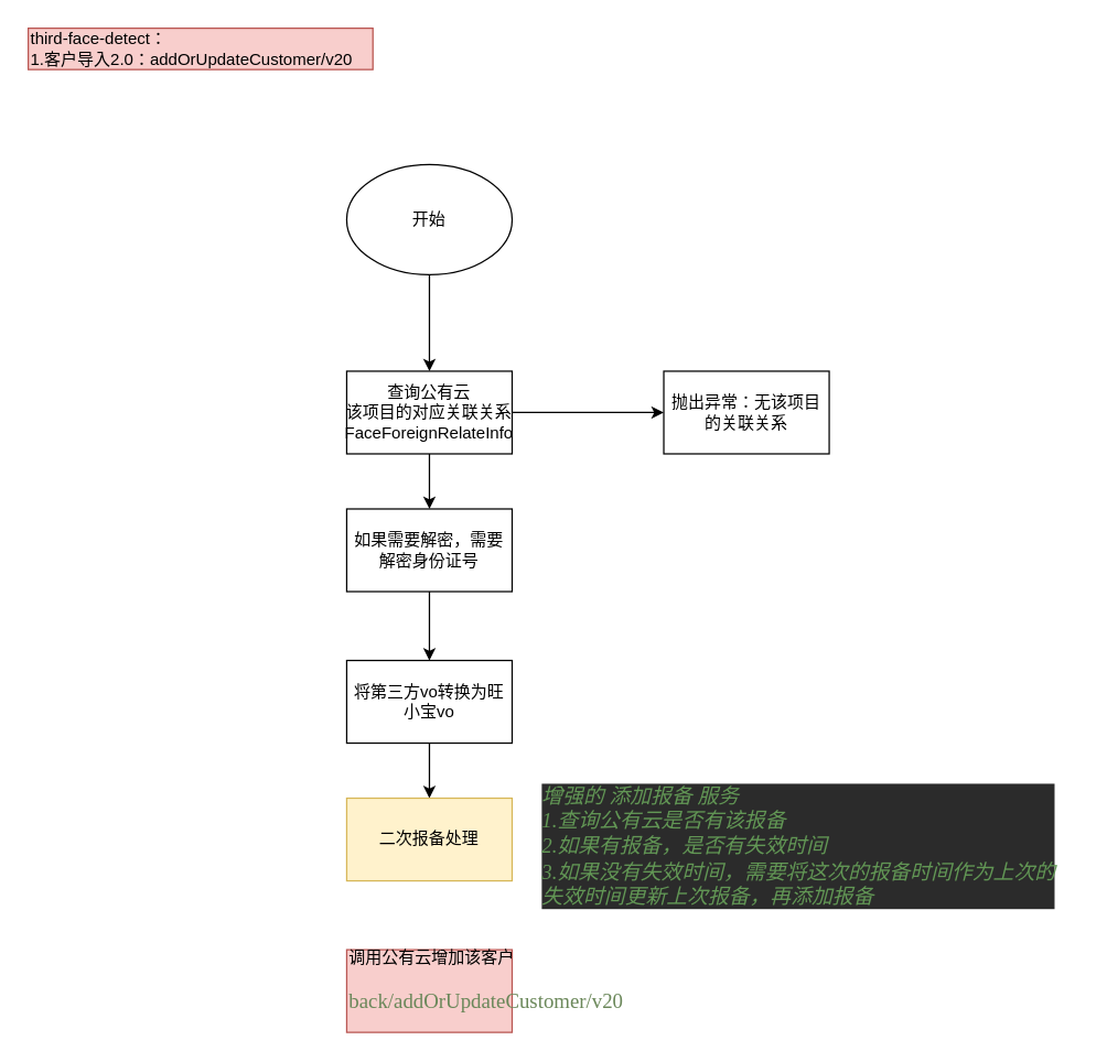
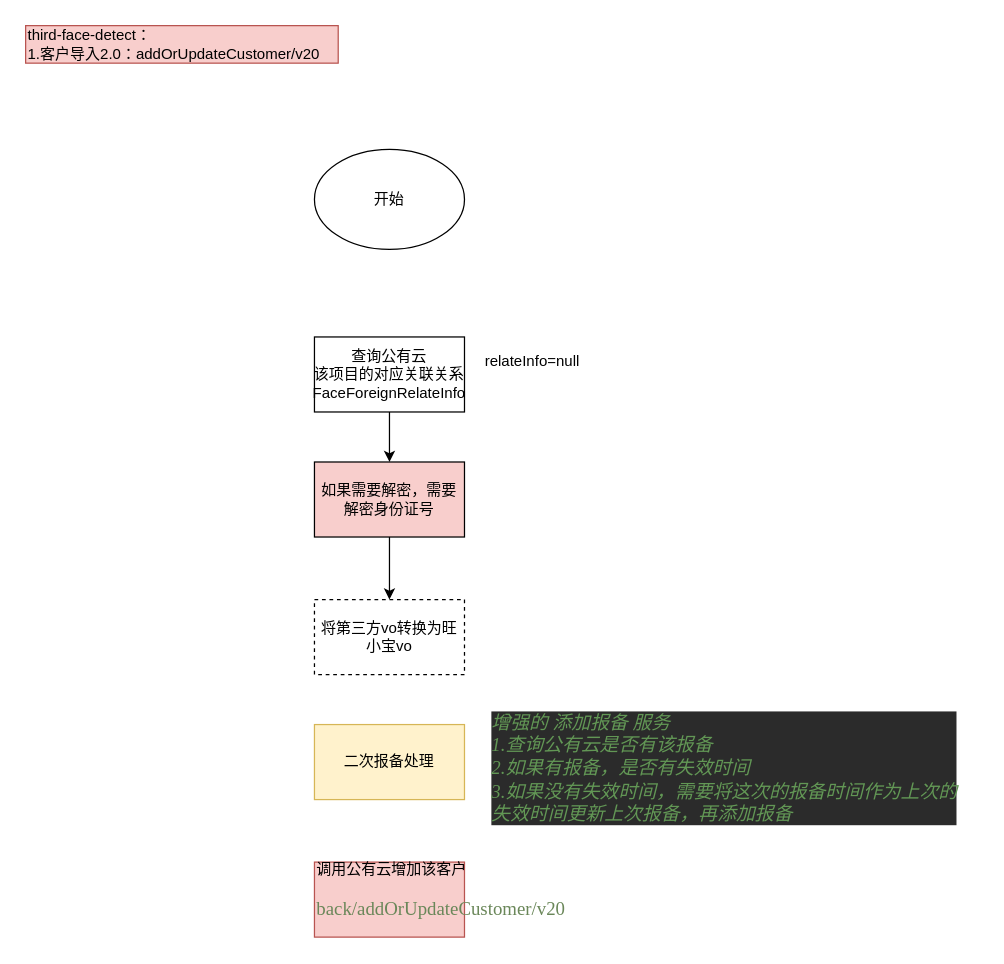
  <mxCell id="0" />
  <mxCell id="1" parent="0" />
- <mxCell id="2" style="edgeStyle=orthogonalEdgeStyle;rounded=0;orthogonalLoop=1;jettySize=auto;html=1;exitX=1;exitY=0.5;exitDx=0;exitDy=0;entryX=0;entryY=0.5;entryDx=0;entryDy=0;" parent="1" source="4" target="7" edge="1"><mxGeometry relative="1" as="geometry" /></mxCell>
  <mxCell id="3" style="edgeStyle=orthogonalEdgeStyle;rounded=0;orthogonalLoop=1;jettySize=auto;html=1;entryX=0.5;entryY=0;entryDx=0;entryDy=0;" parent="1" source="4" target="10" edge="1"><mxGeometry relative="1" as="geometry" /></mxCell>
  <mxCell id="4" value="查询公有云&lt;br&gt;该项目的对应关联关系FaceForeignRelateInfo" style="rounded=0;whiteSpace=wrap;html=1;" parent="1" vertex="1"><mxGeometry x="251" y="269" width="120" height="60" as="geometry" /></mxCell>
- <mxCell id="5" style="edgeStyle=orthogonalEdgeStyle;rounded=0;orthogonalLoop=1;jettySize=auto;html=1;entryX=0.5;entryY=0;entryDx=0;entryDy=0;" parent="1" source="6" target="4" edge="1"><mxGeometry relative="1" as="geometry"><mxPoint x="311" y="149" as="targetPoint" /></mxGeometry></mxCell>
  <mxCell id="6" value="开始" style="ellipse;whiteSpace=wrap;html=1;" parent="1" vertex="1"><mxGeometry x="251" y="119" width="120" height="80" as="geometry" /></mxCell>
- <mxCell id="7" value="抛出异常：无该项目的关联关系" style="rounded=0;whiteSpace=wrap;html=1;" parent="1" vertex="1"><mxGeometry x="481" y="269" width="120" height="60" as="geometry" /></mxCell>
+ <mxCell id="8" value="relateInfo=null" style="text;html=1;align=center;verticalAlign=middle;resizable=0;points=[];autosize=1;" parent="1" vertex="1"><mxGeometry x="380" y="279" width="90" height="20" as="geometry" /></mxCell>
  <mxCell id="9" style="edgeStyle=orthogonalEdgeStyle;rounded=0;orthogonalLoop=1;jettySize=auto;html=1;entryX=0.5;entryY=0;entryDx=0;entryDy=0;" parent="1" source="10" target="12" edge="1"><mxGeometry relative="1" as="geometry" /></mxCell>
- <mxCell id="10" value="如果需要解密，需要解密身份证号" style="rounded=0;whiteSpace=wrap;html=1;" parent="1" vertex="1"><mxGeometry x="251" y="369" width="120" height="60" as="geometry" /></mxCell>
- <mxCell id="11" style="edgeStyle=orthogonalEdgeStyle;rounded=0;orthogonalLoop=1;jettySize=auto;html=1;entryX=0.5;entryY=0;entryDx=0;entryDy=0;" edge="1" parent="1" source="12" target="15"><mxGeometry relative="1" as="geometry" /></mxCell>
- <mxCell id="12" value="将第三方vo转换为旺小宝vo" style="rounded=0;whiteSpace=wrap;html=1;" parent="1" vertex="1"><mxGeometry x="251" y="479" width="120" height="60" as="geometry" /></mxCell>
+ <mxCell id="10" value="如果需要解密，需要解密身份证号" style="rounded=0;whiteSpace=wrap;html=1;fillColor=#f8cecc;" parent="1" vertex="1"><mxGeometry x="251" y="369" width="120" height="60" as="geometry" /></mxCell>
+ <mxCell id="12" value="将第三方vo转换为旺小宝vo" style="rounded=0;whiteSpace=wrap;html=1;dashed=1;" parent="1" vertex="1"><mxGeometry x="251" y="479" width="120" height="60" as="geometry" /></mxCell>
  <mxCell id="13" value="调用公有云增加该客户&lt;br&gt;&lt;pre style=&quot;color: rgb(169 , 183 , 198) ; font-family: &amp;#34;jetbrains mono&amp;#34; ; font-size: 11.3pt&quot;&gt;&lt;pre style=&quot;font-family: &amp;#34;jetbrains mono&amp;#34; ; font-size: 11.3pt&quot;&gt;&lt;span style=&quot;color: rgb(106 , 135 , 89)&quot;&gt;back/addOrUpdateCustomer/v20&lt;/span&gt;&lt;/pre&gt;&lt;/pre&gt;" style="rounded=0;whiteSpace=wrap;html=1;fillColor=#f8cecc;strokeColor=#b85450;align=left;" parent="1" vertex="1"><mxGeometry x="251" y="689" width="120" height="60" as="geometry" /></mxCell>
  <mxCell id="14" value="third-face-detect：&lt;br&gt;1.客户导入2.0：addOrUpdateCustomer/v20" style="text;html=1;align=left;verticalAlign=middle;resizable=0;points=[];autosize=1;fillColor=#f8cecc;strokeColor=#b85450;" parent="1" vertex="1"><mxGeometry x="20" y="20" width="250" height="30" as="geometry" /></mxCell>
  <mxCell id="15" value="二次报备处理" style="rounded=0;whiteSpace=wrap;html=1;fillColor=#fff2cc;strokeColor=#d6b656;" vertex="1" parent="1"><mxGeometry x="251" y="579" width="120" height="60" as="geometry" /></mxCell>
  <mxCell id="16" value="&lt;pre style=&quot;background-color: #2b2b2b ; color: #a9b7c6 ; font-family: &amp;#34;宋体&amp;#34; ; font-size: 11.3pt&quot;&gt;&lt;span style=&quot;color: #629755 ; font-style: italic&quot;&gt;增强的 添加报备 服务&lt;/span&gt;&lt;span style=&quot;color: #629755 ; font-style: italic&quot;&gt;&lt;br&gt;&lt;/span&gt;&lt;span style=&quot;color: #629755 ; font-style: italic ; font-family: &amp;#34;jetbrains mono&amp;#34;&quot;&gt;1.&lt;/span&gt;&lt;span style=&quot;color: #629755 ; font-style: italic&quot;&gt;查询公有云是否有该报备&lt;/span&gt;&lt;span style=&quot;color: #629755 ; font-style: italic&quot;&gt;&lt;br&gt;&lt;/span&gt;&lt;span style=&quot;color: #629755 ; font-style: italic ; font-family: &amp;#34;jetbrains mono&amp;#34;&quot;&gt;2.&lt;/span&gt;&lt;span style=&quot;color: #629755 ; font-style: italic&quot;&gt;如果有报备，是否有失效时间&lt;/span&gt;&lt;span style=&quot;color: #629755 ; font-style: italic&quot;&gt;&lt;br&gt;&lt;/span&gt;&lt;span style=&quot;color: #629755 ; font-style: italic ; font-family: &amp;#34;jetbrains mono&amp;#34;&quot;&gt;3.&lt;/span&gt;&lt;span style=&quot;color: #629755 ; font-style: italic&quot;&gt;如果没有失效时间，需要将这次的报备时间作为上次的&lt;/span&gt;&lt;span style=&quot;color: #629755 ; font-style: italic&quot;&gt;&lt;br&gt;&lt;/span&gt;&lt;span style=&quot;color: #629755 ; font-style: italic&quot;&gt;失效时间更新上次报备，再添加报备&lt;/span&gt;&lt;/pre&gt;" style="text;html=1;align=left;verticalAlign=middle;resizable=0;points=[];autosize=1;" vertex="1" parent="1"><mxGeometry x="391" y="559" width="390" height="110" as="geometry" /></mxCell>
